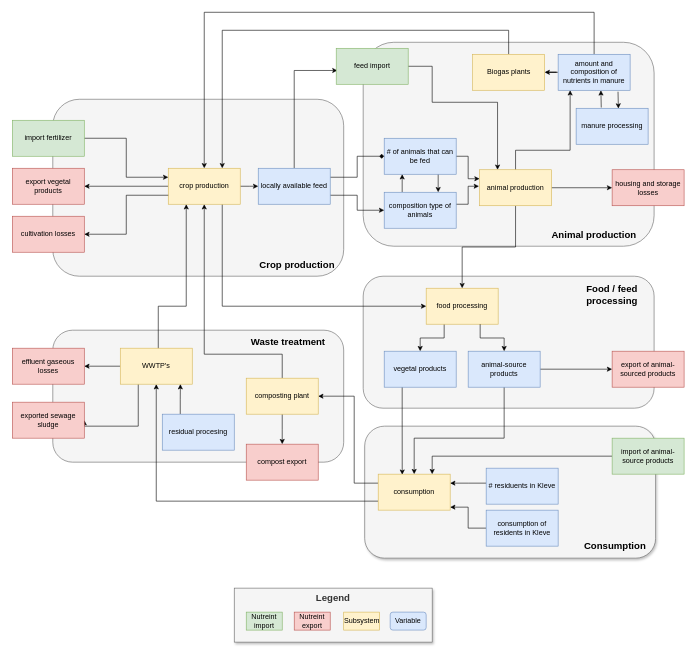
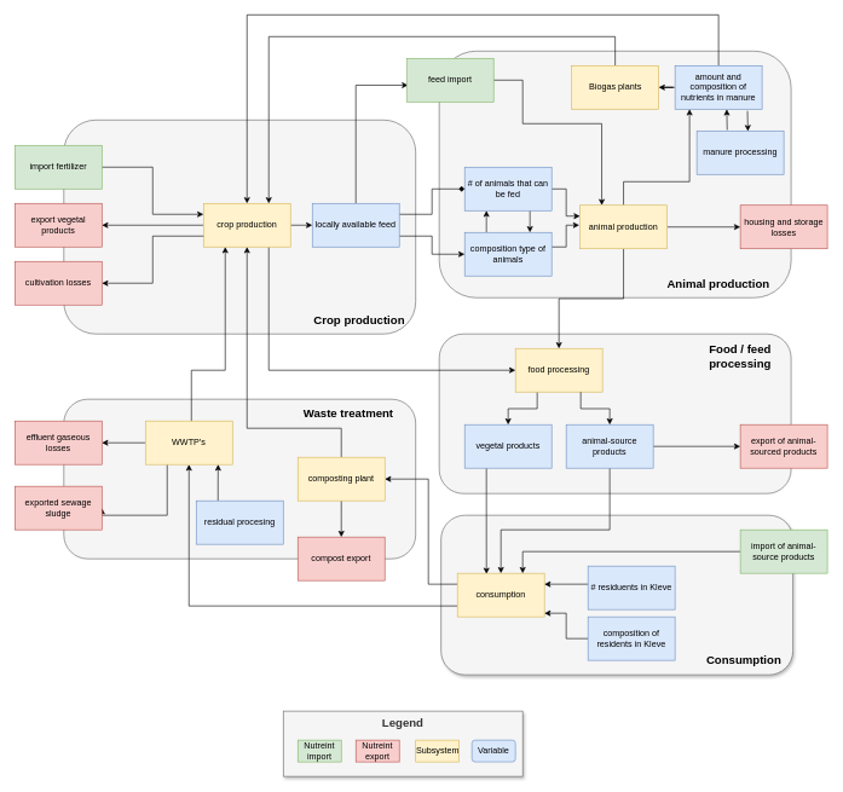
  <mxCell id="0" />
  <mxCell id="1" parent="0" />
  <mxCell id="2" value="" style="rounded=1;whiteSpace=wrap;html=1;shadow=1;fillColor=#f5f5f5;strokeColor=#666666;fontColor=#333333;" parent="1" vertex="1"><mxGeometry x="607.5" y="710" width="485" height="220" as="geometry" /></mxCell>
  <mxCell id="3" value="" style="rounded=1;whiteSpace=wrap;html=1;fillColor=#f5f5f5;strokeColor=#666666;fontColor=#333333;" parent="1" vertex="1"><mxGeometry x="87.5" y="165" width="485" height="295" as="geometry" /></mxCell>
  <mxCell id="4" value="" style="rounded=1;whiteSpace=wrap;html=1;fillColor=#f5f5f5;strokeColor=#666666;fontColor=#333333;" parent="1" vertex="1"><mxGeometry x="605" y="70" width="485" height="340" as="geometry" /></mxCell>
  <mxCell id="5" value="" style="rounded=1;whiteSpace=wrap;html=1;fillColor=#f5f5f5;strokeColor=#666666;fontColor=#333333;" parent="1" vertex="1"><mxGeometry x="605" y="460" width="485" height="220" as="geometry" /></mxCell>
  <mxCell id="6" value="" style="rounded=1;whiteSpace=wrap;html=1;fillColor=#f5f5f5;strokeColor=#666666;fontColor=#333333;" parent="1" vertex="1"><mxGeometry x="87.5" y="550" width="485" height="220" as="geometry" /></mxCell>
  <mxCell id="7" value="housing and storage losses" style="rounded=0;whiteSpace=wrap;html=1;fillColor=#f8cecc;strokeColor=#b85450;" parent="1" vertex="1"><mxGeometry x="1020" y="282.5" width="120" height="60" as="geometry" /></mxCell>
  <mxCell id="8" style="edgeStyle=orthogonalEdgeStyle;rounded=0;orthogonalLoop=1;jettySize=auto;html=1;exitX=0.75;exitY=1;exitDx=0;exitDy=0;entryX=0.75;entryY=0;entryDx=0;entryDy=0;strokeColor=#000000;" parent="1" source="10" target="13" edge="1"><mxGeometry relative="1" as="geometry" /></mxCell>
  <mxCell id="9" style="edgeStyle=orthogonalEdgeStyle;rounded=0;orthogonalLoop=1;jettySize=auto;elbow=vertical;html=1;entryX=0;entryY=0.25;entryDx=0;entryDy=0;strokeColor=#000000;exitX=1;exitY=0.5;exitDx=0;exitDy=0;" parent="1" source="10" target="62" edge="1"><mxGeometry relative="1" as="geometry" /></mxCell>
  <mxCell id="10" value="# of animals that can be fed" style="rounded=0;whiteSpace=wrap;html=1;fillColor=#dae8fc;strokeColor=#6c8ebf;" parent="1" vertex="1"><mxGeometry x="640" y="230" width="120" height="60" as="geometry" /></mxCell>
  <mxCell id="11" value="" style="edgeStyle=orthogonalEdgeStyle;rounded=0;orthogonalLoop=1;jettySize=auto;html=1;strokeColor=#000000;" parent="1" source="13" edge="1"><mxGeometry relative="1" as="geometry"><mxPoint x="798" y="310" as="targetPoint" /><Array as="points"><mxPoint x="780" y="340" /><mxPoint x="780" y="310" /><mxPoint x="798" y="310" /></Array></mxGeometry></mxCell>
  <mxCell id="12" style="edgeStyle=orthogonalEdgeStyle;rounded=0;orthogonalLoop=1;jettySize=auto;html=1;exitX=0.25;exitY=0;exitDx=0;exitDy=0;entryX=0.25;entryY=1;entryDx=0;entryDy=0;strokeColor=#000000;" parent="1" source="13" target="10" edge="1"><mxGeometry relative="1" as="geometry" /></mxCell>
  <mxCell id="13" value="composition type of animals" style="rounded=0;whiteSpace=wrap;html=1;fillColor=#dae8fc;strokeColor=#6c8ebf;" parent="1" vertex="1"><mxGeometry x="640" y="320" width="120" height="60" as="geometry" /></mxCell>
  <mxCell id="14" value="" style="edgeStyle=orthogonalEdgeStyle;rounded=0;orthogonalLoop=1;jettySize=auto;html=1;" parent="1" source="15" target="20" edge="1"><mxGeometry relative="1" as="geometry"><Array as="points"><mxPoint x="740" y="563" /><mxPoint x="700" y="563" /></Array></mxGeometry></mxCell>
  <mxCell id="15" value="food processing" style="rounded=0;whiteSpace=wrap;html=1;fillColor=#fff2cc;strokeColor=#d6b656;" parent="1" vertex="1"><mxGeometry x="710" y="480" width="120" height="60" as="geometry" /></mxCell>
  <mxCell id="16" style="edgeStyle=orthogonalEdgeStyle;rounded=0;orthogonalLoop=1;jettySize=auto;html=1;entryX=0;entryY=0.5;entryDx=0;entryDy=0;" parent="1" source="18" target="42" edge="1"><mxGeometry relative="1" as="geometry" /></mxCell>
  <mxCell id="17" style="edgeStyle=elbowEdgeStyle;rounded=0;orthogonalLoop=1;jettySize=auto;elbow=vertical;html=1;entryX=0.5;entryY=0;entryDx=0;entryDy=0;strokeColor=#000000;" parent="1" source="18" target="35" edge="1"><mxGeometry relative="1" as="geometry"><Array as="points"><mxPoint y="730" x="770" /></Array></mxGeometry></mxCell>
  <mxCell id="18" value="animal-source products" style="rounded=0;whiteSpace=wrap;html=1;fillColor=#dae8fc;strokeColor=#6c8ebf;" parent="1" vertex="1"><mxGeometry x="780" y="585" width="120" height="60" as="geometry" /></mxCell>
  <mxCell id="19" style="edgeStyle=elbowEdgeStyle;rounded=0;orthogonalLoop=1;jettySize=auto;elbow=vertical;html=1;exitX=0.25;exitY=1;exitDx=0;exitDy=0;entryX=0.334;entryY=0.016;entryDx=0;entryDy=0;strokeColor=#000000;entryPerimeter=0;" parent="1" source="20" target="35" edge="1"><mxGeometry relative="1" as="geometry"><Array as="points"><mxPoint x="690" y="700" /></Array></mxGeometry></mxCell>
  <mxCell id="20" value="vegetal products" style="rounded=0;whiteSpace=wrap;html=1;fillColor=#dae8fc;strokeColor=#6c8ebf;" parent="1" vertex="1"><mxGeometry x="640" y="585" width="120" height="60" as="geometry" /></mxCell>
  <mxCell id="21" style="edgeStyle=orthogonalEdgeStyle;rounded=0;orthogonalLoop=1;jettySize=auto;html=1;strokeColor=#000000;exitX=0.5;exitY=0;exitDx=0;exitDy=0;" parent="1" source="23" target="28" edge="1"><mxGeometry relative="1" as="geometry"><Array as="points"><mxPoint x="990" y="20" /><mxPoint x="340" y="20" /></Array></mxGeometry></mxCell>
  <mxCell id="22" value="" style="edgeStyle=orthogonalEdgeStyle;rounded=0;orthogonalLoop=1;jettySize=auto;html=1;strokeColor=#000000;" parent="1" source="23" target="73" edge="1"><mxGeometry relative="1" as="geometry" /></mxCell>
  <mxCell id="23" value="amount and composition of nutrients in manure" style="rounded=0;whiteSpace=wrap;html=1;fillColor=#dae8fc;strokeColor=#6c8ebf;" parent="1" vertex="1"><mxGeometry x="930" y="90" width="120" height="60" as="geometry" /></mxCell>
  <mxCell id="24" value="manure processing" style="rounded=0;whiteSpace=wrap;html=1;fillColor=#dae8fc;strokeColor=#6c8ebf;" parent="1" vertex="1"><mxGeometry x="960" y="180" width="120" height="60" as="geometry" /></mxCell>
  <mxCell id="25" style="edgeStyle=elbowEdgeStyle;rounded=0;orthogonalLoop=1;jettySize=auto;html=1;exitX=0.75;exitY=1;exitDx=0;exitDy=0;entryX=0;entryY=0.5;entryDx=0;entryDy=0;elbow=vertical;" parent="1" source="28" target="15" edge="1"><mxGeometry relative="1" as="geometry"><Array as="points"><mxPoint x="500" y="510" /></Array></mxGeometry></mxCell>
  <mxCell id="26" style="edgeStyle=elbowEdgeStyle;rounded=0;orthogonalLoop=1;jettySize=auto;elbow=vertical;html=1;" parent="1" source="28" target="58" edge="1"><mxGeometry relative="1" as="geometry" /></mxCell>
  <mxCell id="27" style="edgeStyle=orthogonalEdgeStyle;rounded=0;orthogonalLoop=1;jettySize=auto;html=1;entryX=1;entryY=0.5;entryDx=0;entryDy=0;strokeColor=#000000;" parent="1" source="28" target="31" edge="1"><mxGeometry relative="1" as="geometry" /></mxCell>
  <mxCell id="28" value="crop production" style="rounded=0;whiteSpace=wrap;html=1;fillColor=#fff2cc;strokeColor=#d6b656;" parent="1" vertex="1"><mxGeometry x="280" y="280" width="120" height="60" as="geometry" /></mxCell>
  <mxCell id="29" style="edgeStyle=elbowEdgeStyle;rounded=0;orthogonalLoop=1;jettySize=auto;html=1;entryX=0;entryY=0.25;entryDx=0;entryDy=0;strokeColor=#000000;" parent="1" source="30" target="28" edge="1"><mxGeometry relative="1" as="geometry" /></mxCell>
  <mxCell id="30" value="import fertilizer" style="rounded=0;whiteSpace=wrap;html=1;fillColor=#d5e8d4;strokeColor=#82b366;" parent="1" vertex="1"><mxGeometry x="20" y="200" width="120" height="60" as="geometry" /></mxCell>
  <mxCell id="31" value="export vegetal products" style="rounded=0;whiteSpace=wrap;html=1;fillColor=#f8cecc;strokeColor=#b85450;" parent="1" vertex="1"><mxGeometry x="20" y="280" width="120" height="60" as="geometry" /></mxCell>
  <mxCell id="32" value="cultivation losses" style="rounded=0;whiteSpace=wrap;html=1;fillColor=#f8cecc;strokeColor=#b85450;" parent="1" vertex="1"><mxGeometry x="20" y="360" width="120" height="60" as="geometry" /></mxCell>
  <mxCell id="33" style="edgeStyle=elbowEdgeStyle;rounded=0;orthogonalLoop=1;jettySize=auto;html=1;exitX=0;exitY=0.25;exitDx=0;exitDy=0;entryX=1;entryY=0.5;entryDx=0;entryDy=0;" parent="1" source="35" target="49" edge="1"><mxGeometry relative="1" as="geometry"><mxPoint x="477" y="700" as="targetPoint" /><Array as="points"><mxPoint x="590" y="740" /></Array></mxGeometry></mxCell>
  <mxCell id="34" style="edgeStyle=elbowEdgeStyle;rounded=0;orthogonalLoop=1;jettySize=auto;html=1;exitX=0;exitY=0.75;exitDx=0;exitDy=0;elbow=vertical;" parent="1" source="35" target="46" edge="1"><mxGeometry relative="1" as="geometry"><Array as="points"><mxPoint x="450" y="835" /></Array></mxGeometry></mxCell>
  <mxCell id="35" value="consumption" style="rounded=0;whiteSpace=wrap;html=1;fillColor=#fff2cc;strokeColor=#d6b656;" parent="1" vertex="1"><mxGeometry x="630" y="790" width="120" height="60" as="geometry" /></mxCell>
  <mxCell id="36" style="edgeStyle=elbowEdgeStyle;rounded=0;orthogonalLoop=1;jettySize=auto;elbow=vertical;html=1;entryX=1;entryY=0.25;entryDx=0;entryDy=0;strokeColor=#000000;" parent="1" source="37" target="35" edge="1"><mxGeometry relative="1" as="geometry" /></mxCell>
  <mxCell id="37" value="# residuents in Kleve" style="rounded=0;whiteSpace=wrap;html=1;fillColor=#dae8fc;strokeColor=#6c8ebf;" parent="1" vertex="1"><mxGeometry x="810" y="780" width="120" height="60" as="geometry" /></mxCell>
  <mxCell id="38" style="edgeStyle=orthogonalEdgeStyle;rounded=0;orthogonalLoop=1;jettySize=auto;html=1;exitX=0;exitY=0.5;exitDx=0;exitDy=0;entryX=1;entryY=0.917;entryDx=0;entryDy=0;entryPerimeter=0;strokeColor=#000000;" parent="1" source="39" target="35" edge="1"><mxGeometry relative="1" as="geometry" /></mxCell>
- <mxCell id="39" value="consumption of residents in Kleve" style="rounded=0;whiteSpace=wrap;html=1;fillColor=#dae8fc;strokeColor=#6c8ebf;" parent="1" vertex="1"><mxGeometry x="810" y="850" width="120" height="60" as="geometry" /></mxCell>
+ <mxCell id="39" value="composition of residents in Kleve" style="rounded=0;whiteSpace=wrap;html=1;fillColor=#dae8fc;strokeColor=#6c8ebf;" parent="1" vertex="1"><mxGeometry x="810" y="850" width="120" height="60" as="geometry" /></mxCell>
  <mxCell id="40" style="edgeStyle=elbowEdgeStyle;rounded=0;orthogonalLoop=1;jettySize=auto;elbow=vertical;html=1;strokeColor=#000000;exitX=0;exitY=0.5;exitDx=0;exitDy=0;" parent="1" source="41" edge="1"><mxGeometry relative="1" as="geometry"><mxPoint x="720" y="790" as="targetPoint" /><Array as="points"><mxPoint x="840" y="760" /></Array></mxGeometry></mxCell>
  <mxCell id="41" value="import of animal-source products" style="rounded=0;whiteSpace=wrap;html=1;fillColor=#d5e8d4;strokeColor=#82b366;" parent="1" vertex="1"><mxGeometry x="1020" y="730" width="120" height="60" as="geometry" /></mxCell>
  <mxCell id="42" value="export of animal-sourced products" style="rounded=0;whiteSpace=wrap;html=1;fillColor=#f8cecc;strokeColor=#b85450;" parent="1" vertex="1"><mxGeometry x="1020" y="585" width="120" height="60" as="geometry" /></mxCell>
  <mxCell id="43" style="edgeStyle=elbowEdgeStyle;rounded=0;orthogonalLoop=1;jettySize=auto;elbow=vertical;html=1;entryX=0.25;entryY=1;entryDx=0;entryDy=0;exitX=0.528;exitY=0.024;exitDx=0;exitDy=0;exitPerimeter=0;" parent="1" source="46" target="28" edge="1"><mxGeometry relative="1" as="geometry"><Array as="points"><mxPoint x="290" y="510" /></Array></mxGeometry></mxCell>
  <mxCell id="44" style="edgeStyle=orthogonalEdgeStyle;rounded=0;orthogonalLoop=1;jettySize=auto;elbow=vertical;html=1;entryX=1;entryY=0.5;entryDx=0;entryDy=0;exitX=0.25;exitY=1;exitDx=0;exitDy=0;" parent="1" source="46" target="53" edge="1"><mxGeometry relative="1" as="geometry"><Array as="points"><mxPoint x="230" y="710" /><mxPoint x="140" y="710" /></Array></mxGeometry></mxCell>
  <mxCell id="45" style="edgeStyle=orthogonalEdgeStyle;rounded=0;orthogonalLoop=1;jettySize=auto;html=1;strokeColor=#000000;" parent="1" source="46" target="54" edge="1"><mxGeometry relative="1" as="geometry" /></mxCell>
  <mxCell id="46" value="WWTP's" style="rounded=0;whiteSpace=wrap;html=1;fillColor=#fff2cc;strokeColor=#d6b656;" parent="1" vertex="1"><mxGeometry x="200" y="580" width="120" height="60" as="geometry" /></mxCell>
  <mxCell id="47" style="edgeStyle=elbowEdgeStyle;rounded=0;orthogonalLoop=1;jettySize=auto;elbow=vertical;html=1;exitX=0.5;exitY=0;exitDx=0;exitDy=0;" parent="1" source="49" target="28" edge="1"><mxGeometry relative="1" as="geometry"><Array as="points"><mxPoint x="430" y="590" /></Array></mxGeometry></mxCell>
  <mxCell id="48" style="edgeStyle=elbowEdgeStyle;rounded=0;orthogonalLoop=1;jettySize=auto;elbow=vertical;html=1;exitX=0.5;exitY=1;exitDx=0;exitDy=0;" parent="1" source="49" target="50" edge="1"><mxGeometry relative="1" as="geometry" /></mxCell>
  <mxCell id="49" value="composting plant" style="rounded=0;whiteSpace=wrap;html=1;fillColor=#fff2cc;strokeColor=#d6b656;" parent="1" vertex="1"><mxGeometry x="410" y="630" width="120" height="60" as="geometry" /></mxCell>
  <mxCell id="50" value="compost export" style="rounded=0;whiteSpace=wrap;html=1;fillColor=#f8cecc;strokeColor=#b85450;" parent="1" vertex="1"><mxGeometry x="410" y="740" width="120" height="60" as="geometry" /></mxCell>
  <mxCell id="51" style="edgeStyle=orthogonalEdgeStyle;rounded=0;orthogonalLoop=1;jettySize=auto;html=1;exitX=0.25;exitY=0;exitDx=0;exitDy=0;entryX=0.835;entryY=1;entryDx=0;entryDy=0;entryPerimeter=0;strokeColor=#000000;" parent="1" source="52" target="46" edge="1"><mxGeometry relative="1" as="geometry" /></mxCell>
  <mxCell id="52" value="residual procesing" style="rounded=0;whiteSpace=wrap;html=1;fillColor=#dae8fc;strokeColor=#6c8ebf;" parent="1" vertex="1"><mxGeometry x="270" y="690" width="120" height="60" as="geometry" /></mxCell>
  <mxCell id="53" value="exported sewage sludge" style="rounded=0;whiteSpace=wrap;html=1;fillColor=#f8cecc;strokeColor=#b85450;" parent="1" vertex="1"><mxGeometry x="20" y="670" width="120" height="60" as="geometry" /></mxCell>
  <mxCell id="54" value="effluent gaseous losses" style="rounded=0;whiteSpace=wrap;html=1;fillColor=#f8cecc;strokeColor=#b85450;" parent="1" vertex="1"><mxGeometry x="20" y="580" width="120" height="60" as="geometry" /></mxCell>
  <mxCell id="55" style="edgeStyle=elbowEdgeStyle;rounded=0;orthogonalLoop=1;jettySize=auto;elbow=vertical;html=1;exitX=0.5;exitY=0;exitDx=0;exitDy=0;entryX=0.017;entryY=0.617;entryDx=0;entryDy=0;entryPerimeter=0;strokeColor=#000000;" parent="1" source="58" target="64" edge="1"><mxGeometry relative="1" as="geometry"><Array as="points"><mxPoint x="510" y="117" /></Array></mxGeometry></mxCell>
  <mxCell id="56" style="edgeStyle=orthogonalEdgeStyle;rounded=0;orthogonalLoop=1;jettySize=auto;html=1;exitX=1;exitY=0.25;exitDx=0;exitDy=0;entryX=0;entryY=0.5;entryDx=0;entryDy=0;strokeColor=#000000;endArrow=diamond;" parent="1" source="58" target="10" edge="1"><mxGeometry relative="1" as="geometry" /></mxCell>
  <mxCell id="57" style="edgeStyle=orthogonalEdgeStyle;rounded=0;orthogonalLoop=1;jettySize=auto;html=1;exitX=1;exitY=0.75;exitDx=0;exitDy=0;entryX=0;entryY=0.5;entryDx=0;entryDy=0;strokeColor=#000000;" parent="1" source="58" target="13" edge="1"><mxGeometry relative="1" as="geometry" /></mxCell>
  <mxCell id="58" value="locally available feed" style="rounded=0;whiteSpace=wrap;html=1;fillColor=#dae8fc;strokeColor=#6c8ebf;" parent="1" vertex="1"><mxGeometry x="430" y="280" width="120" height="60" as="geometry" /></mxCell>
  <mxCell id="59" value="" style="edgeStyle=orthogonalEdgeStyle;rounded=0;orthogonalLoop=1;jettySize=auto;html=1;strokeColor=#000000;" parent="1" source="62" target="23" edge="1"><mxGeometry relative="1" as="geometry"><Array as="points"><mxPoint x="859" y="250" /><mxPoint x="950" y="250" /></Array></mxGeometry></mxCell>
  <mxCell id="60" style="edgeStyle=orthogonalEdgeStyle;rounded=0;orthogonalLoop=1;jettySize=auto;html=1;entryX=0.5;entryY=0;entryDx=0;entryDy=0;strokeColor=#000000;" parent="1" source="62" target="15" edge="1"><mxGeometry relative="1" as="geometry" /></mxCell>
  <mxCell id="61" value="" style="edgeStyle=orthogonalEdgeStyle;rounded=0;orthogonalLoop=1;jettySize=auto;html=1;strokeColor=#000000;" parent="1" source="62" target="7" edge="1"><mxGeometry relative="1" as="geometry" /></mxCell>
  <mxCell id="62" value="animal production" style="rounded=0;whiteSpace=wrap;html=1;fillColor=#fff2cc;strokeColor=#d6b656;" parent="1" vertex="1"><mxGeometry x="799" y="282.5" width="120" height="60" as="geometry" /></mxCell>
  <mxCell id="63" style="edgeStyle=orthogonalEdgeStyle;rounded=0;orthogonalLoop=1;jettySize=auto;html=1;entryX=0.25;entryY=0;entryDx=0;entryDy=0;strokeColor=#000000;exitX=1;exitY=0.5;exitDx=0;exitDy=0;" parent="1" source="64" target="62" edge="1"><mxGeometry relative="1" as="geometry"><Array as="points"><mxPoint x="720" y="110" /><mxPoint x="720" y="170" /><mxPoint x="829" y="170" /></Array></mxGeometry></mxCell>
  <mxCell id="64" value="feed import" style="rounded=0;whiteSpace=wrap;html=1;fillColor=#d5e8d4;strokeColor=#82b366;" parent="1" vertex="1"><mxGeometry x="560" y="80" width="120" height="60" as="geometry" /></mxCell>
  <mxCell id="65" value="Crop production" style="text;html=1;strokeColor=none;fillColor=none;align=center;verticalAlign=middle;whiteSpace=wrap;rounded=0;fontSize=16;fontStyle=1" parent="1" vertex="1"><mxGeometry x="430" y="430" width="130" height="20" as="geometry" /></mxCell>
  <mxCell id="66" value="Animal production" style="text;html=1;strokeColor=none;fillColor=none;align=center;verticalAlign=middle;whiteSpace=wrap;rounded=0;fontSize=16;fontStyle=1" parent="1" vertex="1"><mxGeometry x="915" y="380" width="150" height="20" as="geometry" /></mxCell>
  <mxCell id="67" value="Waste treatment" style="text;html=1;strokeColor=none;fillColor=none;align=center;verticalAlign=middle;whiteSpace=wrap;rounded=0;fontStyle=1;fontSize=16;" parent="1" vertex="1"><mxGeometry x="410" y="560" width="140" height="20" as="geometry" /></mxCell>
  <mxCell id="68" value="Consumption" style="text;html=1;strokeColor=none;fillColor=none;align=center;verticalAlign=middle;whiteSpace=wrap;rounded=0;fontSize=16;fontStyle=1" parent="1" vertex="1"><mxGeometry x="980" y="900" width="90" height="20" as="geometry" /></mxCell>
  <mxCell id="69" value="Food / feed processing" style="text;html=1;strokeColor=none;fillColor=none;align=center;verticalAlign=middle;whiteSpace=wrap;rounded=0;fontStyle=1;fontSize=16;" parent="1" vertex="1"><mxGeometry x="940" y="480" width="160" height="20" as="geometry" /></mxCell>
  <mxCell id="70" value="" style="endArrow=classic;html=1;exitX=0.75;exitY=1;exitDx=0;exitDy=0;edgeStyle=elbowEdgeStyle;elbow=vertical;rounded=0;entryX=0.5;entryY=0;entryDx=0;entryDy=0;" parent="1" source="15" target="18" edge="1"><mxGeometry width="50" height="50" relative="1" as="geometry"><mxPoint x="540" y="590" as="sourcePoint" /><mxPoint x="840" y="580" as="targetPoint" /><Array as="points"><mxPoint x="820" y="563" /></Array></mxGeometry></mxCell>
  <mxCell id="71" value="" style="endArrow=classic;html=1;strokeColor=#000000;entryX=1;entryY=0.5;entryDx=0;entryDy=0;exitX=0;exitY=0.75;exitDx=0;exitDy=0;edgeStyle=elbowEdgeStyle;rounded=0;" parent="1" source="28" target="32" edge="1"><mxGeometry width="50" height="50" relative="1" as="geometry"><mxPoint x="340" y="470" as="sourcePoint" /><mxPoint x="390" y="420" as="targetPoint" /></mxGeometry></mxCell>
  <mxCell id="72" style="edgeStyle=elbowEdgeStyle;rounded=0;orthogonalLoop=1;jettySize=auto;html=1;exitX=0.5;exitY=0;exitDx=0;exitDy=0;entryX=0.75;entryY=0;entryDx=0;entryDy=0;strokeColor=#000000;elbow=vertical;" parent="1" source="73" target="28" edge="1"><mxGeometry relative="1" as="geometry"><Array as="points"><mxPoint x="600" y="50" /></Array></mxGeometry></mxCell>
  <mxCell id="73" value="Biogas plants" style="rounded=0;whiteSpace=wrap;html=1;fillColor=#fff2cc;strokeColor=#d6b656;" parent="1" vertex="1"><mxGeometry x="787.5" y="90" width="120" height="60" as="geometry" /></mxCell>
  <mxCell id="74" value="" style="endArrow=classic;html=1;strokeColor=#000000;entryX=0.594;entryY=1.002;entryDx=0;entryDy=0;exitX=0.349;exitY=-0.021;exitDx=0;exitDy=0;entryPerimeter=0;exitPerimeter=0;" parent="1" source="24" target="23" edge="1"><mxGeometry width="50" height="50" relative="1" as="geometry"><mxPoint x="880" y="160" as="sourcePoint" /><mxPoint x="930" y="110" as="targetPoint" /></mxGeometry></mxCell>
  <mxCell id="75" value="" style="endArrow=classic;html=1;strokeColor=#000000;entryX=0.587;entryY=0.007;entryDx=0;entryDy=0;exitX=0.832;exitY=1.04;exitDx=0;exitDy=0;exitPerimeter=0;entryPerimeter=0;" parent="1" source="23" target="24" edge="1"><mxGeometry width="50" height="50" relative="1" as="geometry"><mxPoint x="870" y="190" as="sourcePoint" /><mxPoint x="920" y="140" as="targetPoint" /></mxGeometry></mxCell>
  <mxCell id="76" value="Legend" style="rounded=0;whiteSpace=wrap;html=1;shadow=1;fontSize=16;strokeColor=#666666;fillColor=#f5f5f5;fontStyle=1;verticalAlign=top;fontColor=#333333;" parent="1" vertex="1"><mxGeometry x="390" y="980" width="330" height="90" as="geometry" /></mxCell>
  <mxCell id="77" value="Nutreint import" style="rounded=0;whiteSpace=wrap;html=1;fillColor=#d5e8d4;strokeColor=#82b366;" parent="1" vertex="1"><mxGeometry x="410" y="1020" width="60" height="30" as="geometry" /></mxCell>
  <mxCell id="78" value="Nutreint export" style="rounded=0;whiteSpace=wrap;html=1;fillColor=#f8cecc;strokeColor=#b85450;aspect=fixed;" parent="1" vertex="1"><mxGeometry x="490" y="1020" width="60" height="30" as="geometry" /></mxCell>
  <mxCell id="79" value="Subsystem" style="rounded=0;whiteSpace=wrap;html=1;fillColor=#fff2cc;strokeColor=#d6b656;aspect=fixed;" parent="1" vertex="1"><mxGeometry x="572.5" y="1020" width="60" height="30" as="geometry" /></mxCell>
  <mxCell id="80" value="Variable" style="whiteSpace=wrap;html=1;fillColor=#dae8fc;strokeColor=#6c8ebf;aspect=fixed;rounded=1;" parent="1" vertex="1"><mxGeometry x="650" y="1020" width="60" height="30" as="geometry" /></mxCell>
